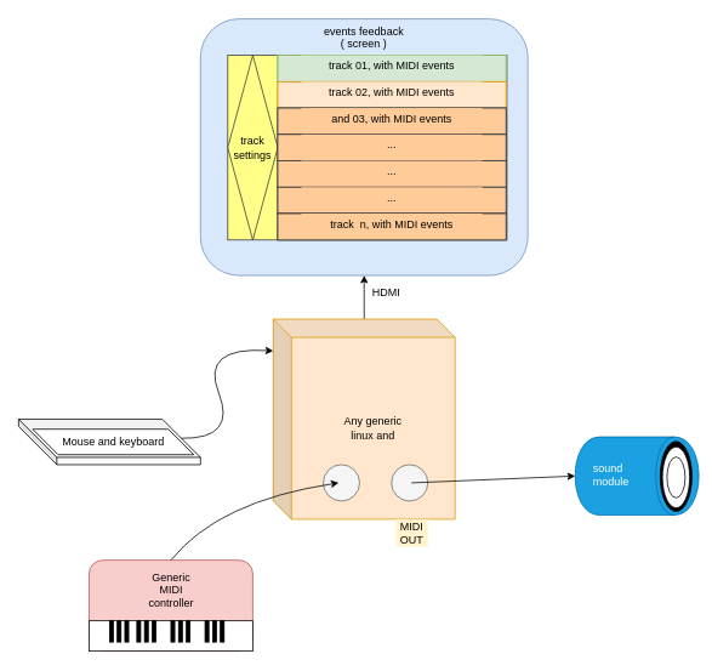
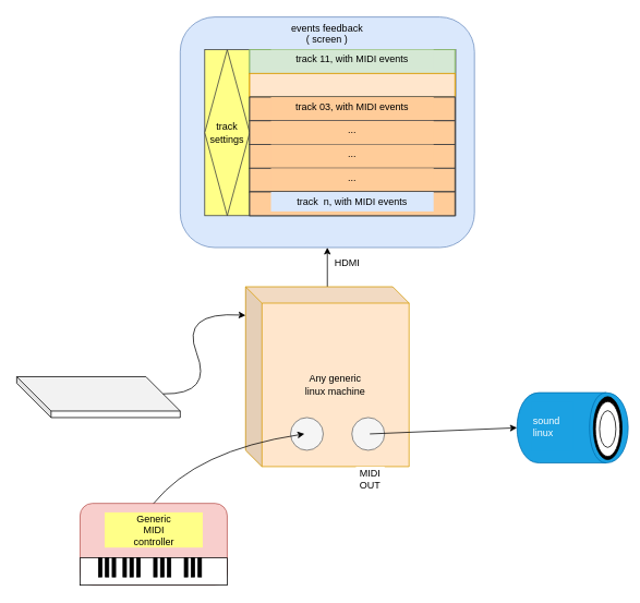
  <mxCell id="0" />
  <mxCell id="1" parent="0" />
  <mxCell id="2" value="" style="group;movable=0;resizable=0;rotatable=0;deletable=0;editable=0;connectable=0;" parent="1" vertex="1" connectable="0"><mxGeometry x="97.5" y="615" width="180" height="100" as="geometry" /></mxCell>
  <mxCell id="3" value="" style="group;movable=0;resizable=0;rotatable=0;deletable=0;editable=0;connectable=0;" parent="2" vertex="1" connectable="0"><mxGeometry width="180" height="100" as="geometry" /></mxCell>
  <mxCell id="4" value="" style="group;movable=0;resizable=0;rotatable=0;deletable=0;editable=0;connectable=0;" parent="3" vertex="1" connectable="0"><mxGeometry width="180" height="100" as="geometry" /></mxCell>
  <mxCell id="5" value="" style="group;movable=0;resizable=0;rotatable=0;deletable=0;editable=0;connectable=0;" parent="4" vertex="1" connectable="0"><mxGeometry width="180" height="100" as="geometry" /></mxCell>
  <mxCell id="6" value="" style="rounded=1;whiteSpace=wrap;html=1;align=center;fillColor=#f8cecc;strokeColor=#b85450;movable=0;resizable=0;rotatable=0;deletable=0;editable=0;connectable=0;" parent="5" vertex="1"><mxGeometry width="180" height="100" as="geometry" /></mxCell>
  <mxCell id="7" value="" style="rounded=0;whiteSpace=wrap;html=1;align=center;movable=0;resizable=0;rotatable=0;deletable=0;editable=0;connectable=0;" parent="5" vertex="1"><mxGeometry y="66.667" width="180" height="33.333" as="geometry" /></mxCell>
  <mxCell id="8" value="" style="shape=parallelMarker;html=1;outlineConnect=0;align=center;movable=0;resizable=0;rotatable=0;deletable=0;editable=0;connectable=0;" parent="5" vertex="1"><mxGeometry x="22.5" y="66.667" width="21" height="23.333" as="geometry" /></mxCell>
  <mxCell id="9" value="" style="shape=parallelMarker;html=1;outlineConnect=0;align=center;movable=0;resizable=0;rotatable=0;deletable=0;editable=0;connectable=0;" parent="5" vertex="1"><mxGeometry x="52.5" y="66.667" width="21" height="23.333" as="geometry" /></mxCell>
  <mxCell id="10" value="" style="shape=parallelMarker;html=1;outlineConnect=0;align=center;movable=0;resizable=0;rotatable=0;deletable=0;editable=0;connectable=0;" parent="5" vertex="1"><mxGeometry x="90" y="66.667" width="21" height="23.333" as="geometry" /></mxCell>
  <mxCell id="11" value="" style="shape=parallelMarker;html=1;outlineConnect=0;align=center;movable=0;resizable=0;rotatable=0;deletable=0;editable=0;connectable=0;" parent="5" vertex="1"><mxGeometry x="127.5" y="66.667" width="21" height="23.333" as="geometry" /></mxCell>
- <mxCell id="12" value="Generic&lt;br&gt;MIDI&lt;br&gt; controller" style="rounded=0;whiteSpace=wrap;html=1;fillColor=#f8cecc;align=center;strokeColor=none;movable=0;resizable=0;rotatable=0;deletable=0;editable=0;connectable=0;" parent="5" vertex="1"><mxGeometry x="30" y="11" width="120" height="43" as="geometry" /></mxCell>
+ <mxCell id="12" value="Generic&lt;br&gt;MIDI&lt;br&gt; controller" style="rounded=0;whiteSpace=wrap;html=1;fillColor=#ffff88;align=center;strokeColor=none;movable=0;resizable=0;rotatable=0;deletable=0;editable=0;connectable=0;" parent="5" vertex="1"><mxGeometry x="30" y="11" width="120" height="43" as="geometry" /></mxCell>
  <mxCell id="13" value="" style="group;movable=0;resizable=0;rotatable=0;deletable=0;editable=0;connectable=0;" parent="1" vertex="1" connectable="0"><mxGeometry x="650" y="454.5" width="110.5" height="136" as="geometry" /></mxCell>
  <mxCell id="14" value="" style="group" parent="13" vertex="1" connectable="0"><mxGeometry width="110.5" height="136" as="geometry" /></mxCell>
  <mxCell id="15" value="" style="shape=cylinder;whiteSpace=wrap;html=1;boundedLbl=1;backgroundOutline=1;align=left;rotation=90;fillColor=#1ba1e2;strokeColor=#006EAF;fontColor=#ffffff;" parent="14" vertex="1"><mxGeometry x="7" width="86" height="136" as="geometry" /></mxCell>
- <mxCell id="16" value="sound module" style="rounded=0;whiteSpace=wrap;html=1;align=left;fillColor=#1ba1e2;strokeColor=none;fontColor=#ffffff;" parent="14" vertex="1"><mxGeometry y="36" width="50" height="60" as="geometry" /></mxCell>
+ <mxCell id="16" value="sound linux" style="rounded=0;whiteSpace=wrap;html=1;align=left;fillColor=#1ba1e2;strokeColor=none;fontColor=#ffffff;" parent="14" vertex="1"><mxGeometry y="36" width="50" height="60" as="geometry" /></mxCell>
  <mxCell id="17" value="" style="ellipse;whiteSpace=wrap;html=1;fillColor=#000000;align=left;" parent="14" vertex="1"><mxGeometry x="75.5" y="30" width="35" height="77" as="geometry" /></mxCell>
  <mxCell id="18" value="" style="ellipse;whiteSpace=wrap;html=1;fillColor=#FFFFFF;align=left;" parent="14" vertex="1"><mxGeometry x="78" y="36" width="30" height="67" as="geometry" /></mxCell>
  <mxCell id="19" value="" style="ellipse;whiteSpace=wrap;html=1;fillColor=#FFFFFF;align=left;" parent="14" vertex="1"><mxGeometry x="83" y="47" width="20" height="45" as="geometry" /></mxCell>
  <mxCell id="20" value="" style="group;movable=0;resizable=0;rotatable=0;deletable=0;editable=0;connectable=0;" parent="1" vertex="1" connectable="0"><mxGeometry x="220" y="20" width="360" height="282" as="geometry" /></mxCell>
  <mxCell id="21" value="" style="group" parent="20" vertex="1" connectable="0"><mxGeometry width="360" height="282" as="geometry" /></mxCell>
  <mxCell id="22" value="events feedback&lt;br&gt;( screen )" style="rounded=1;whiteSpace=wrap;html=1;verticalAlign=top;fillColor=#dae8fc;strokeColor=#6c8ebf;" parent="21" vertex="1"><mxGeometry width="360" height="282" as="geometry" /></mxCell>
  <mxCell id="23" value="" style="group;fillColor=#ffff88;strokeColor=#36393d;" parent="21" vertex="1" connectable="0"><mxGeometry x="30" y="40" width="307" height="203" as="geometry" /></mxCell>
  <mxCell id="24" value="track&lt;br&gt;settings" style="rhombus;whiteSpace=wrap;html=1;fillColor=#ffff88;strokeColor=#36393d;" parent="23" vertex="1"><mxGeometry width="55" height="203" as="geometry" /></mxCell>
  <mxCell id="25" value="" style="group;fillColor=#d5e8d4;strokeColor=#82b366;" parent="23" vertex="1" connectable="0"><mxGeometry x="55" width="251" height="29" as="geometry" /></mxCell>
  <mxCell id="26" value="" style="group;fillColor=#d5e8d4;strokeColor=#82b366;" parent="25" vertex="1" connectable="0"><mxGeometry width="251" height="29" as="geometry" /></mxCell>
  <mxCell id="27" value="" style="rounded=0;whiteSpace=wrap;html=1;fillColor=#d5e8d4;strokeColor=#82b366;" parent="26" vertex="1"><mxGeometry width="251" height="29.0" as="geometry" /></mxCell>
- <mxCell id="28" value="track 01, with MIDI events" style="rounded=0;whiteSpace=wrap;html=1;align=center;fillColor=#d5e8d4;strokeColor=none;" parent="26" vertex="1"><mxGeometry x="26" width="199" height="23.821" as="geometry" /></mxCell>
+ <mxCell id="28" value="track 11, with MIDI events" style="rounded=0;whiteSpace=wrap;html=1;align=center;fillColor=#d5e8d4;strokeColor=none;" parent="26" vertex="1"><mxGeometry x="26" width="199" height="23.821" as="geometry" /></mxCell>
  <mxCell id="29" value="" style="group;fillColor=#ffe6cc;strokeColor=#d79b00;" parent="21" vertex="1" connectable="0"><mxGeometry x="85" y="69" width="251" height="29" as="geometry" /></mxCell>
  <mxCell id="30" value="" style="group;fillColor=#ffe6cc;strokeColor=#d79b00;" parent="29" vertex="1" connectable="0"><mxGeometry width="251" height="29" as="geometry" /></mxCell>
  <mxCell id="31" value="" style="rounded=0;whiteSpace=wrap;html=1;fillColor=#ffe6cc;strokeColor=#d79b00;" parent="30" vertex="1"><mxGeometry width="251" height="29.0" as="geometry" /></mxCell>
- <mxCell id="32" value="track 02, with MIDI events" style="rounded=0;whiteSpace=wrap;html=1;align=center;strokeColor=none;fillColor=#ffe6cc;" parent="30" vertex="1"><mxGeometry x="26" width="199" height="23.821" as="geometry" /></mxCell>
  <mxCell id="33" value="" style="group;fillColor=#ffcc99;strokeColor=#36393d;" parent="21" vertex="1" connectable="0"><mxGeometry x="85" y="98" width="251" height="29" as="geometry" /></mxCell>
  <mxCell id="34" value="" style="group;fillColor=#ffcc99;strokeColor=#36393d;" parent="33" vertex="1" connectable="0"><mxGeometry width="251" height="29" as="geometry" /></mxCell>
  <mxCell id="35" value="" style="rounded=0;whiteSpace=wrap;html=1;fillColor=#ffcc99;strokeColor=#36393d;" parent="34" vertex="1"><mxGeometry width="251" height="29.0" as="geometry" /></mxCell>
- <mxCell id="36" value="and 03, with MIDI events" style="rounded=0;whiteSpace=wrap;html=1;align=center;strokeColor=none;fillColor=#ffcc99;" parent="34" vertex="1"><mxGeometry x="26" width="199" height="23.821" as="geometry" /></mxCell>
+ <mxCell id="36" value="track 03, with MIDI events" style="rounded=0;whiteSpace=wrap;html=1;align=center;strokeColor=none;fillColor=#ffcc99;" parent="34" vertex="1"><mxGeometry x="26" width="199" height="23.821" as="geometry" /></mxCell>
  <mxCell id="37" value="" style="group;fillColor=#ffcc99;strokeColor=#36393d;" parent="21" vertex="1" connectable="0"><mxGeometry x="85" y="127" width="251" height="29" as="geometry" /></mxCell>
  <mxCell id="38" value="" style="group;fillColor=#ffcc99;strokeColor=#36393d;" parent="37" vertex="1" connectable="0"><mxGeometry width="251" height="29" as="geometry" /></mxCell>
  <mxCell id="39" value="" style="rounded=0;whiteSpace=wrap;html=1;fillColor=#ffcc99;strokeColor=#36393d;" parent="38" vertex="1"><mxGeometry width="251" height="29.0" as="geometry" /></mxCell>
  <mxCell id="40" value="..." style="rounded=0;whiteSpace=wrap;html=1;align=center;strokeColor=none;fillColor=#ffcc99;" parent="38" vertex="1"><mxGeometry x="26" width="199" height="23.821" as="geometry" /></mxCell>
  <mxCell id="41" value="" style="group;fillColor=#ffcc99;strokeColor=#36393d;" parent="21" vertex="1" connectable="0"><mxGeometry x="85" y="156" width="251" height="29" as="geometry" /></mxCell>
  <mxCell id="42" value="" style="group;fillColor=#ffcc99;strokeColor=#36393d;" parent="41" vertex="1" connectable="0"><mxGeometry width="251" height="29" as="geometry" /></mxCell>
  <mxCell id="43" value="" style="rounded=0;whiteSpace=wrap;html=1;fillColor=#ffcc99;strokeColor=#36393d;" parent="42" vertex="1"><mxGeometry width="251" height="29.0" as="geometry" /></mxCell>
  <mxCell id="44" value="..." style="rounded=0;whiteSpace=wrap;html=1;align=center;strokeColor=none;fillColor=#ffcc99;" parent="42" vertex="1"><mxGeometry x="26" width="199" height="23.821" as="geometry" /></mxCell>
  <mxCell id="45" value="" style="group;fillColor=#ffcc99;strokeColor=#36393d;" parent="21" vertex="1" connectable="0"><mxGeometry x="85" y="185" width="251" height="29" as="geometry" /></mxCell>
  <mxCell id="46" value="" style="group;fillColor=#ffcc99;strokeColor=#36393d;" parent="45" vertex="1" connectable="0"><mxGeometry width="251" height="29" as="geometry" /></mxCell>
  <mxCell id="47" value="" style="rounded=0;whiteSpace=wrap;html=1;fillColor=#ffcc99;strokeColor=#36393d;" parent="46" vertex="1"><mxGeometry width="251" height="29.0" as="geometry" /></mxCell>
  <mxCell id="48" value="..." style="rounded=0;whiteSpace=wrap;html=1;align=center;strokeColor=none;fillColor=#ffcc99;" parent="46" vertex="1"><mxGeometry x="26" width="199" height="23.821" as="geometry" /></mxCell>
  <mxCell id="49" value="" style="group;fillColor=#ffcc99;strokeColor=#36393d;" parent="21" vertex="1" connectable="0"><mxGeometry x="85" y="214" width="251" height="29" as="geometry" /></mxCell>
  <mxCell id="50" value="" style="group;fillColor=#ffcc99;strokeColor=#36393d;" parent="49" vertex="1" connectable="0"><mxGeometry width="251" height="29" as="geometry" /></mxCell>
  <mxCell id="51" value="" style="rounded=0;whiteSpace=wrap;html=1;fillColor=#ffcc99;strokeColor=#36393d;" parent="50" vertex="1"><mxGeometry width="251" height="29.0" as="geometry" /></mxCell>
- <mxCell id="52" value="track&amp;nbsp; n, with MIDI events" style="rounded=0;whiteSpace=wrap;html=1;align=center;strokeColor=none;fillColor=#ffcc99;" parent="50" vertex="1"><mxGeometry x="26" width="199" height="23.821" as="geometry" /></mxCell>
+ <mxCell id="52" value="track&amp;nbsp; n, with MIDI events" style="rounded=0;whiteSpace=wrap;html=1;align=center;strokeColor=none;fillColor=#dae8fc;" parent="50" vertex="1"><mxGeometry x="26" width="199" height="23.821" as="geometry" /></mxCell>
  <mxCell id="53" value="" style="endArrow=classic;html=1;entryX=0.5;entryY=1;entryDx=0;entryDy=0;" parent="1" edge="1"><mxGeometry width="50" height="50" relative="1" as="geometry"><mxPoint x="400" y="350" as="sourcePoint" /><mxPoint x="400" y="302" as="targetPoint" /></mxGeometry></mxCell>
  <mxCell id="54" value="HDMI" style="text;html=1;resizable=0;points=[];align=center;verticalAlign=middle;labelBackgroundColor=#ffffff;" parent="53" vertex="1" connectable="0"><mxGeometry x="-0.316" relative="1" as="geometry"><mxPoint x="23.5" y="-14" as="offset" /></mxGeometry></mxCell>
  <mxCell id="55" value="" style="group;movable=0;resizable=0;rotatable=0;deletable=0;editable=0;connectable=0;" parent="1" vertex="1" connectable="0"><mxGeometry x="320" y="510" width="185" height="120" as="geometry" /></mxCell>
  <mxCell id="56" value="" style="shape=cube;whiteSpace=wrap;html=1;boundedLbl=1;backgroundOutline=1;darkOpacity=0.05;darkOpacity2=0.1;size=42;" vertex="1" parent="1"><mxGeometry x="20" y="460" width="200" height="50" as="geometry" /></mxCell>
  <mxCell id="57" value="" style="curved=1;endArrow=classic;html=1;entryX=0;entryY=0;entryDx=0;entryDy=35;entryPerimeter=0;exitX=0;exitY=0;exitDx=179;exitDy=21;exitPerimeter=0;" edge="1" parent="1" source="56" target="60"><mxGeometry width="50" height="50" relative="1" as="geometry"><mxPoint x="550" y="400" as="sourcePoint" /><mxPoint x="600" y="350" as="targetPoint" /><Array as="points"><mxPoint x="260" y="482" /><mxPoint x="220" y="380" /></Array></mxGeometry></mxCell>
- <mxCell id="58" value="Mouse and keyboard" style="shape=parallelogram;perimeter=parallelogramPerimeter;whiteSpace=wrap;html=1;size=0.158;flipH=1;" vertex="1" parent="1"><mxGeometry x="35.5" y="471" width="177" height="28" as="geometry" /></mxCell>
  <mxCell id="59" value="" style="group;movable=0;resizable=0;rotatable=0;deletable=0;editable=0;connectable=0;" vertex="1" connectable="0" parent="1"><mxGeometry x="300" y="350" width="200" height="250" as="geometry" /></mxCell>
- <mxCell id="60" value="Any generic&lt;br&gt;linux and" style="shape=cube;whiteSpace=wrap;html=1;boundedLbl=1;backgroundOutline=1;darkOpacity=0.05;darkOpacity2=0.1;fillColor=#ffe6cc;strokeColor=#d79b00;movable=1;resizable=1;rotatable=1;deletable=1;editable=1;connectable=1;" parent="59" vertex="1"><mxGeometry width="200" height="220" as="geometry" /></mxCell>
+ <mxCell id="60" value="Any generic&lt;br&gt;linux machine" style="shape=cube;whiteSpace=wrap;html=1;boundedLbl=1;backgroundOutline=1;darkOpacity=0.05;darkOpacity2=0.1;fillColor=#ffe6cc;strokeColor=#d79b00;movable=1;resizable=1;rotatable=1;deletable=1;editable=1;connectable=1;" parent="59" vertex="1"><mxGeometry width="200" height="220" as="geometry" /></mxCell>
  <mxCell id="61" value="" style="group" vertex="1" connectable="0" parent="59"><mxGeometry x="55" y="160" width="115" height="90" as="geometry" /></mxCell>
  <mxCell id="62" value="" style="group" vertex="1" connectable="0" parent="61"><mxGeometry width="40" height="90" as="geometry" /></mxCell>
  <mxCell id="63" value="" style="ellipse;whiteSpace=wrap;html=1;aspect=fixed;align=left;fillColor=#f5f5f5;strokeColor=#666666;fontColor=#333333;" parent="62" vertex="1"><mxGeometry width="40" height="40" as="geometry" /></mxCell>
  <mxCell id="64" value="" style="group" vertex="1" connectable="0" parent="61"><mxGeometry x="75" width="40" height="90" as="geometry" /></mxCell>
  <mxCell id="65" value="" style="ellipse;whiteSpace=wrap;html=1;aspect=fixed;align=left;fillColor=#f5f5f5;strokeColor=#666666;fontColor=#333333;" parent="64" vertex="1"><mxGeometry width="40" height="40" as="geometry" /></mxCell>
- <mxCell id="66" value="MIDI&lt;br&gt;OUT" style="rounded=0;whiteSpace=wrap;html=1;align=center;strokeColor=none;fillColor=#fff2cc;" parent="64" vertex="1"><mxGeometry x="5" y="60" width="35" height="30" as="geometry" /></mxCell>
+ <mxCell id="66" value="MIDI&lt;br&gt;OUT" style="rounded=0;whiteSpace=wrap;html=1;align=center;strokeColor=none;" parent="64" vertex="1"><mxGeometry x="5" y="60" width="35" height="30" as="geometry" /></mxCell>
  <mxCell id="67" value="" style="endArrow=classic;html=1;entryX=0.425;entryY=0.5;entryDx=0;entryDy=0;entryPerimeter=0;curved=1;exitX=0.5;exitY=0;exitDx=0;exitDy=0;" parent="1" edge="1" target="63"><mxGeometry width="50" height="50" relative="1" as="geometry"><mxPoint x="187.5" y="615" as="sourcePoint" /><mxPoint x="386" y="561" as="targetPoint" /><Array as="points"><mxPoint x="240" y="550" /></Array></mxGeometry></mxCell>
  <mxCell id="68" value="" style="endArrow=classic;html=1;entryX=0.5;entryY=1;entryDx=0;entryDy=0;exitX=0.55;exitY=0.5;exitDx=0;exitDy=0;exitPerimeter=0;" parent="1" edge="1" source="65"><mxGeometry width="50" height="50" relative="1" as="geometry"><mxPoint x="463" y="562" as="sourcePoint" /><mxPoint x="632" y="522.5" as="targetPoint" /></mxGeometry></mxCell>
